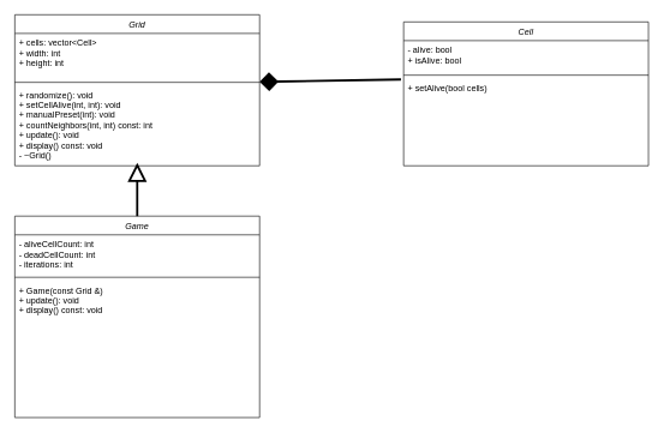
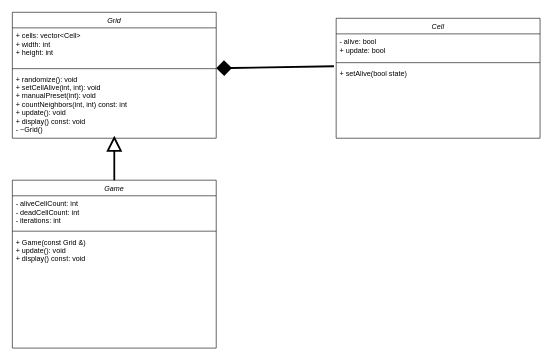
  <mxCell id="0" />
  <mxCell id="1" parent="0" />
  <mxCell id="2" value="Game" style="swimlane;fontStyle=2;align=center;verticalAlign=top;childLayout=stackLayout;horizontal=1;startSize=26;horizontalStack=0;resizeParent=1;resizeLast=0;collapsible=1;marginBottom=0;rounded=0;shadow=0;strokeWidth=1;" parent="1" vertex="1"><mxGeometry x="20" y="300" width="340" height="280" as="geometry"><mxRectangle x="230" y="140" width="160" height="26" as="alternateBounds" /></mxGeometry></mxCell>
  <mxCell id="3" value="- aliveCellCount: int&#10;- deadCellCount: int&#10;- iterations: int" style="text;align=left;verticalAlign=top;spacingLeft=4;spacingRight=4;overflow=hidden;rotatable=0;points=[[0,0.5],[1,0.5]];portConstraint=eastwest;" parent="2" vertex="1"><mxGeometry y="26" width="340" height="54" as="geometry" /></mxCell>
  <mxCell id="4" value="" style="line;html=1;strokeWidth=1;align=left;verticalAlign=middle;spacingTop=-1;spacingLeft=3;spacingRight=3;rotatable=0;labelPosition=right;points=[];portConstraint=eastwest;" parent="2" vertex="1"><mxGeometry y="80" width="340" height="10" as="geometry" /></mxCell>
  <mxCell id="5" value="+ Game(const Grid &amp;)&#10;+ update(): void&#10;+ display() const: void" style="text;align=left;verticalAlign=top;spacingLeft=4;spacingRight=4;overflow=hidden;rotatable=0;points=[[0,0.5],[1,0.5]];portConstraint=eastwest;" parent="2" vertex="1"><mxGeometry y="90" width="340" height="150" as="geometry" /></mxCell>
  <mxCell id="6" value="Cell" style="swimlane;fontStyle=2;align=center;verticalAlign=top;childLayout=stackLayout;horizontal=1;startSize=26;horizontalStack=0;resizeParent=1;resizeLast=0;collapsible=1;marginBottom=0;rounded=0;shadow=0;strokeWidth=1;" parent="1" vertex="1"><mxGeometry x="560" y="30" width="340" height="200" as="geometry"><mxRectangle x="230" y="140" width="160" height="26" as="alternateBounds" /></mxGeometry></mxCell>
- <mxCell id="7" value="- alive: bool&#10;+ isAlive: bool" style="text;align=left;verticalAlign=top;spacingLeft=4;spacingRight=4;overflow=hidden;rotatable=0;points=[[0,0.5],[1,0.5]];portConstraint=eastwest;" parent="6" vertex="1"><mxGeometry y="26" width="340" height="44" as="geometry" /></mxCell>
+ <mxCell id="7" value="- alive: bool&#10;+ update: bool" style="text;align=left;verticalAlign=top;spacingLeft=4;spacingRight=4;overflow=hidden;rotatable=0;points=[[0,0.5],[1,0.5]];portConstraint=eastwest;" parent="6" vertex="1"><mxGeometry y="26" width="340" height="44" as="geometry" /></mxCell>
  <mxCell id="8" value="" style="line;html=1;strokeWidth=1;align=left;verticalAlign=middle;spacingTop=-1;spacingLeft=3;spacingRight=3;rotatable=0;labelPosition=right;points=[];portConstraint=eastwest;" parent="6" vertex="1"><mxGeometry y="70" width="340" height="8" as="geometry" /></mxCell>
- <mxCell id="9" value="+ setAlive(bool cells)&#10;" style="text;align=left;verticalAlign=top;spacingLeft=4;spacingRight=4;overflow=hidden;rotatable=0;points=[[0,0.5],[1,0.5]];portConstraint=eastwest;" parent="6" vertex="1"><mxGeometry y="78" width="340" height="122" as="geometry" /></mxCell>
+ <mxCell id="9" value="+ setAlive(bool state)&#10;" style="text;align=left;verticalAlign=top;spacingLeft=4;spacingRight=4;overflow=hidden;rotatable=0;points=[[0,0.5],[1,0.5]];portConstraint=eastwest;" parent="6" vertex="1"><mxGeometry y="78" width="340" height="122" as="geometry" /></mxCell>
  <mxCell id="10" style="rounded=0;orthogonalLoop=1;jettySize=auto;html=1;strokeWidth=3;endArrow=block;endFill=0;startSize=8;endSize=19;exitX=0.5;exitY=0;exitDx=0;exitDy=0;entryX=0.5;entryY=0.963;entryDx=0;entryDy=0;entryPerimeter=0;" parent="1" source="2" target="14" edge="1"><mxGeometry relative="1" as="geometry"><mxPoint x="190" y="200" as="sourcePoint" /><mxPoint x="190" y="120" as="targetPoint" /></mxGeometry></mxCell>
  <mxCell id="11" value="Grid" style="swimlane;fontStyle=2;align=center;verticalAlign=top;childLayout=stackLayout;horizontal=1;startSize=26;horizontalStack=0;resizeParent=1;resizeLast=0;collapsible=1;marginBottom=0;rounded=0;shadow=0;strokeWidth=1;" parent="1" vertex="1"><mxGeometry x="20" y="20" width="340" height="210" as="geometry"><mxRectangle x="230" y="140" width="160" height="26" as="alternateBounds" /></mxGeometry></mxCell>
  <mxCell id="12" value="+ cells: vector&lt;Cell&gt;&#10;+ width: int&#10;+ height: int" style="text;align=left;verticalAlign=top;spacingLeft=4;spacingRight=4;overflow=hidden;rotatable=0;points=[[0,0.5],[1,0.5]];portConstraint=eastwest;" parent="11" vertex="1"><mxGeometry y="26" width="340" height="64" as="geometry" /></mxCell>
  <mxCell id="13" value="" style="line;html=1;strokeWidth=1;align=left;verticalAlign=middle;spacingTop=-1;spacingLeft=3;spacingRight=3;rotatable=0;labelPosition=right;points=[];portConstraint=eastwest;" parent="11" vertex="1"><mxGeometry y="90" width="340" height="8" as="geometry" /></mxCell>
  <mxCell id="14" value="+ randomize(): void&#10;+ setCellAlive(int, int): void&#10;+ manualPreset(int): void&#10;+ countNeighbors(int, int) const: int&#10;+ update(): void&#10;+ display() const: void&#10;- ~Grid()&#10;" style="text;align=left;verticalAlign=top;spacingLeft=4;spacingRight=4;overflow=hidden;rotatable=0;points=[[0,0.5],[1,0.5]];portConstraint=eastwest;" parent="11" vertex="1"><mxGeometry y="98" width="340" height="112" as="geometry" /></mxCell>
  <mxCell id="15" style="rounded=0;orthogonalLoop=1;jettySize=auto;html=1;strokeWidth=3;endArrow=diamond;endFill=1;startSize=8;endSize=19;entryX=1.004;entryY=0.365;entryDx=0;entryDy=0;entryPerimeter=0;exitX=-0.007;exitY=0.274;exitDx=0;exitDy=0;exitPerimeter=0;" parent="1" edge="1"><mxGeometry relative="1" as="geometry"><mxPoint x="556.26" y="109.998" as="sourcePoint" /><mxPoint x="360" y="113.32" as="targetPoint" /></mxGeometry></mxCell>
